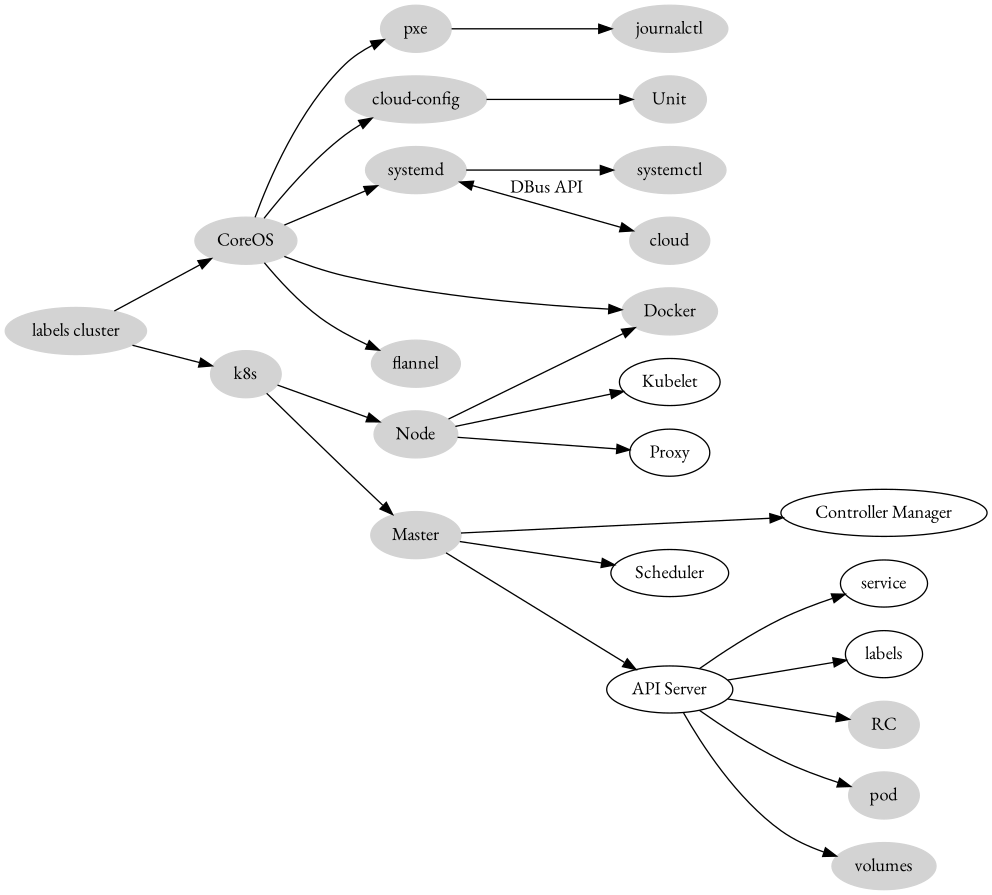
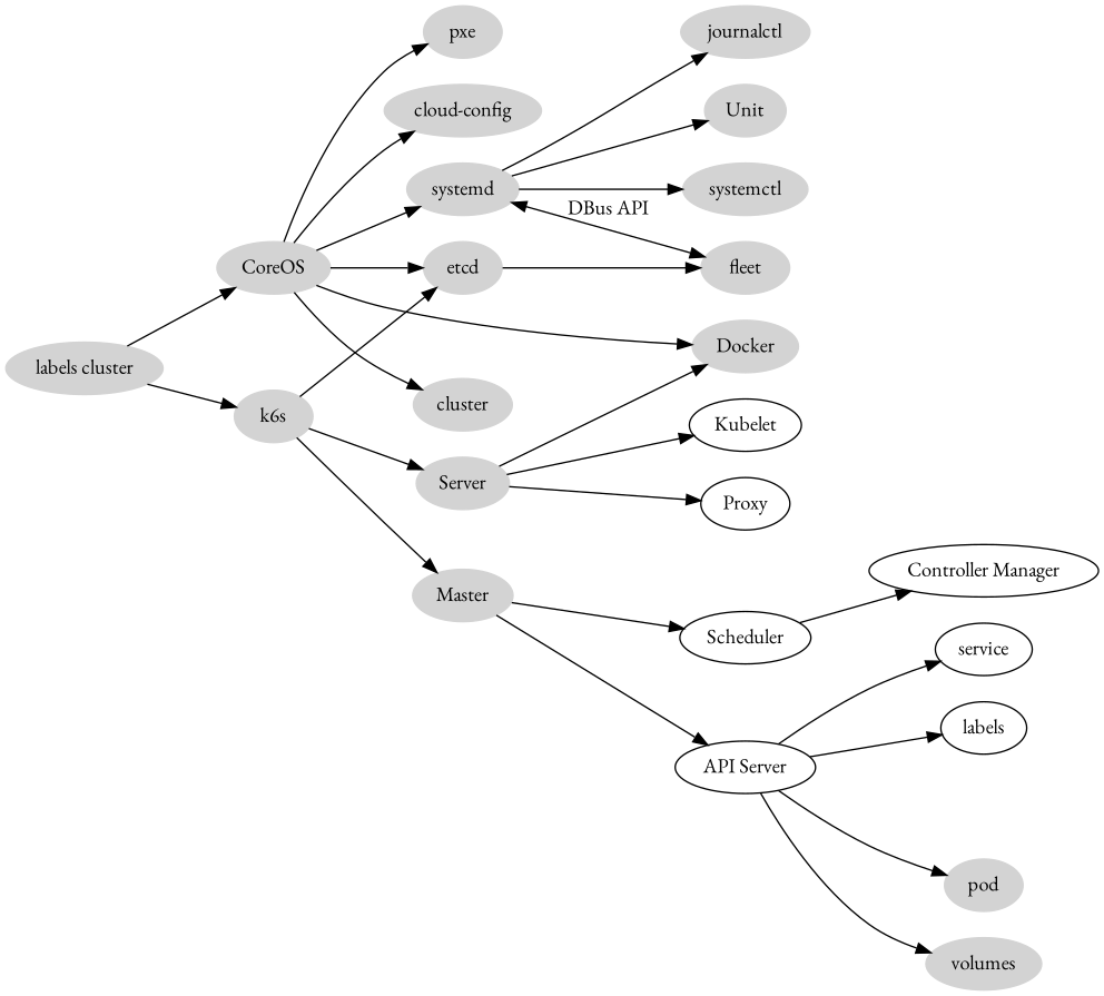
  digraph {
    fontname="EB Garamond"
    rankdir=LR
    node [color=lightgray fontname="EB Garamond" style=filled]
    edge [fontname="EB Garamond"]
    n1 [label="labels cluster"]
    CoreOS
-   k8s
+   k8s [label=k6s]
+   etcd
    systemd
-   flannel
+   flannel [label=cluster]
    pxe
    "cloud-config"
    Docker
    Master
-   "Node"
-   fleet [label=cloud]
+   "Node" [label=Server]
+   fleet
    Unit
    systemctl
    journalctl
    "API Server" [color="" style=""]
    Scheduler [color="" style=""]
    "Controller Manager" [color="" style=""]
    Kubelet [color="" style=""]
    Proxy [color="" style=""]
    pod
    volumes
    service [color="" style=""]
    labels [color="" style=""]
-   RC
    n1 -> CoreOS
    n1 -> k8s
+   CoreOS -> etcd
    CoreOS -> systemd
    CoreOS -> flannel
    CoreOS -> pxe
    CoreOS -> "cloud-config"
    CoreOS -> Docker
+   k8s -> etcd
    k8s -> Master
    k8s -> "Node"
+   etcd -> fleet
    systemd -> fleet [dir=both label="DBus API"]
-   "cloud-config" -> Unit
+   systemd -> Unit
    systemd -> systemctl
-   pxe -> journalctl
+   systemd -> journalctl
    Master -> "API Server"
    Master -> Scheduler
-   Master -> "Controller Manager"
+   Scheduler -> "Controller Manager"
    "Node" -> Docker
    "Node" -> Kubelet
    "Node" -> Proxy
    "API Server" -> pod
    "API Server" -> volumes
    "API Server" -> service
    "API Server" -> labels
-   "API Server" -> RC
  }
